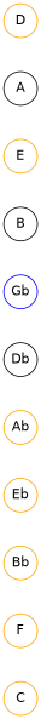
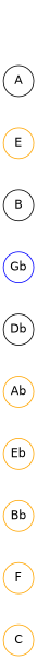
  graph {
    mindist=.1
    node [color=orange fontname=Helvetica margin=0 shape=circle]
    edge [style=invis]
    E
    B [color=""]
    Gb [color=blue]
    Db [color=""]
    Ab
    Eb
    Bb
    F
    C
-   D
    A [color=""]
    subgraph sub_1 {
      E
      B
      Gb
      Db
      Ab
      Eb
      Bb
      F
      C
-     D
      A
    }
    E -- B
    B -- Gb
    Gb -- Db
    Db -- Ab
    Ab -- Eb
    Eb -- Bb
    Bb -- F
    F -- C
-   D -- A
    A -- E
  }
